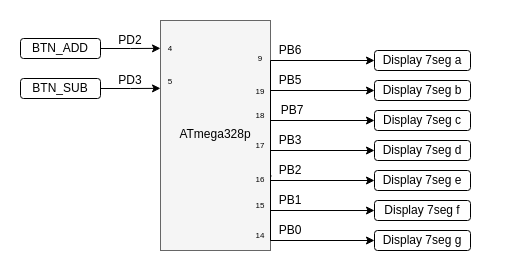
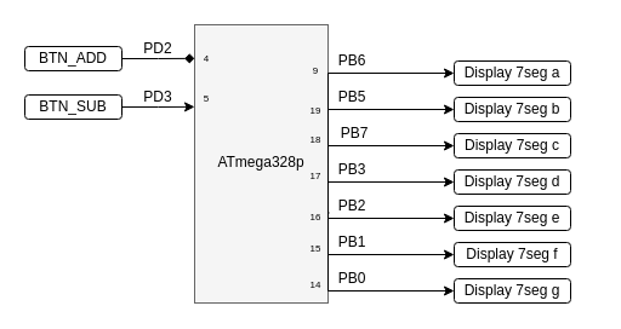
  <mxCell id="0" />
  <mxCell id="1" parent="0" />
  <mxCell id="2" value="" style="group" parent="1" vertex="1" connectable="0"><mxGeometry x="160" y="20" width="330" height="230" as="geometry" /></mxCell>
  <mxCell id="3" value="Display 7seg a" style="rounded=1;whiteSpace=wrap;html=1;" parent="2" vertex="1"><mxGeometry x="214" y="30" width="96" height="20" as="geometry" /></mxCell>
  <mxCell id="4" value="" style="group" parent="2" vertex="1" connectable="0"><mxGeometry width="110" height="230" as="geometry" /></mxCell>
  <mxCell id="5" value="" style="rounded=0;whiteSpace=wrap;html=1;fillColor=#f5f5f5;strokeColor=#666666;fontColor=#333333;" parent="4" vertex="1"><mxGeometry width="110.0" height="230" as="geometry" /></mxCell>
  <mxCell id="6" value="ATmega328p" style="text;html=1;strokeColor=none;fillColor=none;align=center;verticalAlign=middle;whiteSpace=wrap;rounded=0;" parent="4" vertex="1"><mxGeometry x="9.167" y="97.147" width="91.667" height="32.857" as="geometry" /></mxCell>
  <mxCell id="7" value="9" style="text;html=1;strokeColor=none;fillColor=none;align=center;verticalAlign=middle;whiteSpace=wrap;rounded=0;fontSize=8;" parent="4" vertex="1"><mxGeometry x="90" y="32.86" width="20" height="10" as="geometry" /></mxCell>
  <mxCell id="8" value="19" style="text;html=1;strokeColor=none;fillColor=none;align=center;verticalAlign=middle;whiteSpace=wrap;rounded=0;fontSize=8;" parent="4" vertex="1"><mxGeometry x="90" y="65.71" width="20" height="10" as="geometry" /></mxCell>
  <mxCell id="9" value="18" style="text;html=1;strokeColor=none;fillColor=none;align=center;verticalAlign=middle;whiteSpace=wrap;rounded=0;fontSize=8;" parent="4" vertex="1"><mxGeometry x="90" y="90" width="20" height="10" as="geometry" /></mxCell>
  <mxCell id="10" value="17" style="text;html=1;strokeColor=none;fillColor=none;align=center;verticalAlign=middle;whiteSpace=wrap;rounded=0;fontSize=8;" parent="4" vertex="1"><mxGeometry x="90" y="120" width="20" height="10" as="geometry" /></mxCell>
  <mxCell id="11" value="16" style="text;html=1;strokeColor=none;fillColor=none;align=center;verticalAlign=middle;whiteSpace=wrap;rounded=0;fontSize=8;" parent="4" vertex="1"><mxGeometry x="90" y="154.29" width="20" height="10" as="geometry" /></mxCell>
  <mxCell id="12" value="15" style="text;html=1;strokeColor=none;fillColor=none;align=center;verticalAlign=middle;whiteSpace=wrap;rounded=0;fontSize=8;" parent="4" vertex="1"><mxGeometry x="90" y="180" width="20" height="10" as="geometry" /></mxCell>
  <mxCell id="13" value="14" style="text;html=1;strokeColor=none;fillColor=none;align=center;verticalAlign=middle;whiteSpace=wrap;rounded=0;fontSize=8;" parent="4" vertex="1"><mxGeometry x="90" y="210" width="20" height="10" as="geometry" /></mxCell>
  <mxCell id="14" value="4" style="text;html=1;strokeColor=none;fillColor=none;align=center;verticalAlign=middle;whiteSpace=wrap;rounded=0;fontSize=8;" parent="4" vertex="1"><mxGeometry x="1.599e-14" y="22.86" width="20" height="10" as="geometry" /></mxCell>
  <mxCell id="15" value="5" style="text;html=1;strokeColor=none;fillColor=none;align=center;verticalAlign=middle;whiteSpace=wrap;rounded=0;fontSize=8;" vertex="1" parent="4"><mxGeometry x="2.842e-14" y="55.71" width="20" height="10" as="geometry" /></mxCell>
  <mxCell id="16" style="edgeStyle=orthogonalEdgeStyle;rounded=0;orthogonalLoop=1;jettySize=auto;html=1;exitX=1;exitY=0.5;exitDx=0;exitDy=0;entryX=0;entryY=0.5;entryDx=0;entryDy=0;" parent="2" source="5" target="3" edge="1"><mxGeometry relative="1" as="geometry"><Array as="points"><mxPoint x="110" y="40" /></Array></mxGeometry></mxCell>
  <mxCell id="17" style="edgeStyle=orthogonalEdgeStyle;rounded=0;orthogonalLoop=1;jettySize=auto;html=1;exitX=1;exitY=0.5;exitDx=0;exitDy=0;" parent="2" source="5" edge="1"><mxGeometry relative="1" as="geometry"><Array as="points"><mxPoint x="110" y="70" /></Array><mxPoint x="214" y="70.029" as="targetPoint" /></mxGeometry></mxCell>
  <mxCell id="18" style="edgeStyle=orthogonalEdgeStyle;rounded=0;orthogonalLoop=1;jettySize=auto;html=1;exitX=1;exitY=0.5;exitDx=0;exitDy=0;entryX=0;entryY=0.5;entryDx=0;entryDy=0;" parent="2" source="5" edge="1"><mxGeometry relative="1" as="geometry"><Array as="points"><mxPoint x="110" y="100" /></Array><mxPoint x="214" y="100" as="targetPoint" /></mxGeometry></mxCell>
  <mxCell id="19" style="edgeStyle=orthogonalEdgeStyle;rounded=0;orthogonalLoop=1;jettySize=auto;html=1;exitX=1;exitY=0.5;exitDx=0;exitDy=0;entryX=0;entryY=0.5;entryDx=0;entryDy=0;" parent="2" source="5" edge="1"><mxGeometry relative="1" as="geometry"><Array as="points"><mxPoint x="110" y="130" /></Array><mxPoint x="214" y="130" as="targetPoint" /></mxGeometry></mxCell>
  <mxCell id="20" style="edgeStyle=orthogonalEdgeStyle;rounded=0;orthogonalLoop=1;jettySize=auto;html=1;exitX=1.01;exitY=0.676;exitDx=0;exitDy=0;entryX=0;entryY=0.5;entryDx=0;entryDy=0;exitPerimeter=0;" parent="2" source="5" edge="1"><mxGeometry relative="1" as="geometry"><Array as="points"><mxPoint x="110" y="156" /><mxPoint x="110" y="160" /></Array><mxPoint x="214" y="160" as="targetPoint" /></mxGeometry></mxCell>
  <mxCell id="21" style="edgeStyle=orthogonalEdgeStyle;rounded=0;orthogonalLoop=1;jettySize=auto;html=1;exitX=1;exitY=0.75;exitDx=0;exitDy=0;" parent="2" source="5" edge="1"><mxGeometry relative="1" as="geometry"><Array as="points"><mxPoint x="110" y="190" /></Array><mxPoint x="214" y="190.029" as="targetPoint" /></mxGeometry></mxCell>
  <mxCell id="22" style="edgeStyle=orthogonalEdgeStyle;rounded=0;orthogonalLoop=1;jettySize=auto;html=1;exitX=1;exitY=0.5;exitDx=0;exitDy=0;entryX=0;entryY=0.5;entryDx=0;entryDy=0;" parent="2" source="5" edge="1"><mxGeometry relative="1" as="geometry"><Array as="points"><mxPoint x="110" y="220" /></Array><mxPoint x="214" y="220" as="targetPoint" /></mxGeometry></mxCell>
  <mxCell id="23" value="PB7" style="text;html=1;strokeColor=none;fillColor=none;align=center;verticalAlign=middle;whiteSpace=wrap;rounded=0;" parent="2" vertex="1"><mxGeometry x="112" y="80" width="40" height="20" as="geometry" /></mxCell>
  <mxCell id="24" value="PB3" style="text;html=1;strokeColor=none;fillColor=none;align=center;verticalAlign=middle;whiteSpace=wrap;rounded=0;" parent="2" vertex="1"><mxGeometry x="110" y="110" width="40" height="20" as="geometry" /></mxCell>
  <mxCell id="25" value="PB2" style="text;html=1;strokeColor=none;fillColor=none;align=center;verticalAlign=middle;whiteSpace=wrap;rounded=0;" parent="2" vertex="1"><mxGeometry x="110" y="140" width="40" height="20" as="geometry" /></mxCell>
  <mxCell id="26" value="PB1" style="text;html=1;strokeColor=none;fillColor=none;align=center;verticalAlign=middle;whiteSpace=wrap;rounded=0;" parent="2" vertex="1"><mxGeometry x="110" y="170" width="40" height="20" as="geometry" /></mxCell>
  <mxCell id="27" value="PB0" style="text;html=1;strokeColor=none;fillColor=none;align=center;verticalAlign=middle;whiteSpace=wrap;rounded=0;" parent="2" vertex="1"><mxGeometry x="110" y="200" width="40" height="20" as="geometry" /></mxCell>
  <mxCell id="28" value="PB5" style="text;html=1;strokeColor=none;fillColor=none;align=center;verticalAlign=middle;whiteSpace=wrap;rounded=0;" parent="2" vertex="1"><mxGeometry x="110" y="50" width="40" height="20" as="geometry" /></mxCell>
  <mxCell id="29" value="PB6" style="text;html=1;strokeColor=none;fillColor=none;align=center;verticalAlign=middle;whiteSpace=wrap;rounded=0;" parent="2" vertex="1"><mxGeometry x="110" y="20" width="40" height="20" as="geometry" /></mxCell>
  <mxCell id="30" value="Display 7seg b" style="rounded=1;whiteSpace=wrap;html=1;" parent="2" vertex="1"><mxGeometry x="214" y="60" width="96" height="20" as="geometry" /></mxCell>
  <mxCell id="31" value="Display 7seg c" style="rounded=1;whiteSpace=wrap;html=1;" parent="2" vertex="1"><mxGeometry x="214" y="90" width="96" height="20" as="geometry" /></mxCell>
  <mxCell id="32" value="Display 7seg d" style="rounded=1;whiteSpace=wrap;html=1;" parent="2" vertex="1"><mxGeometry x="214" y="120" width="96" height="20" as="geometry" /></mxCell>
  <mxCell id="33" value="Display 7seg e" style="rounded=1;whiteSpace=wrap;html=1;" parent="2" vertex="1"><mxGeometry x="214" y="150" width="96" height="20" as="geometry" /></mxCell>
  <mxCell id="34" value="Display 7seg f" style="rounded=1;whiteSpace=wrap;html=1;" parent="2" vertex="1"><mxGeometry x="214" y="180" width="96" height="20" as="geometry" /></mxCell>
- <mxCell id="35" style="edgeStyle=orthogonalEdgeStyle;rounded=0;orthogonalLoop=1;jettySize=auto;html=1;exitX=1;exitY=0.5;exitDx=0;exitDy=0;entryX=0;entryY=0.5;entryDx=0;entryDy=0;" parent="1" source="36" target="14" edge="1"><mxGeometry relative="1" as="geometry" /></mxCell>
+ <mxCell id="35" style="edgeStyle=orthogonalEdgeStyle;rounded=0;orthogonalLoop=1;jettySize=auto;html=1;exitX=1;exitY=0.5;exitDx=0;exitDy=0;entryX=0;entryY=0.5;entryDx=0;entryDy=0;endArrow=diamond;" parent="1" source="36" target="14" edge="1"><mxGeometry relative="1" as="geometry" /></mxCell>
  <mxCell id="36" value="BTN_ADD" style="rounded=1;whiteSpace=wrap;html=1;" parent="1" vertex="1"><mxGeometry x="20" y="38" width="80" height="20" as="geometry" /></mxCell>
  <mxCell id="37" value="PD2" style="text;html=1;strokeColor=none;fillColor=none;align=center;verticalAlign=middle;whiteSpace=wrap;rounded=0;" parent="1" vertex="1"><mxGeometry x="110" y="30" width="40" height="20" as="geometry" /></mxCell>
  <mxCell id="38" value="Display 7seg g" style="rounded=1;whiteSpace=wrap;html=1;" parent="1" vertex="1"><mxGeometry x="374" y="230" width="96" height="20" as="geometry" /></mxCell>
  <mxCell id="39" style="edgeStyle=orthogonalEdgeStyle;rounded=0;orthogonalLoop=1;jettySize=auto;html=1;exitX=1;exitY=0.5;exitDx=0;exitDy=0;entryX=0;entryY=0.5;entryDx=0;entryDy=0;" edge="1" parent="1" source="40"><mxGeometry relative="1" as="geometry"><mxPoint x="160" y="87.86" as="targetPoint" /></mxGeometry></mxCell>
  <mxCell id="40" value="BTN_SUB" style="rounded=1;whiteSpace=wrap;html=1;" vertex="1" parent="1"><mxGeometry x="20" y="78" width="80" height="20" as="geometry" /></mxCell>
  <mxCell id="41" value="PD3" style="text;html=1;strokeColor=none;fillColor=none;align=center;verticalAlign=middle;whiteSpace=wrap;rounded=0;" vertex="1" parent="1"><mxGeometry x="110" y="70" width="40" height="20" as="geometry" /></mxCell>
